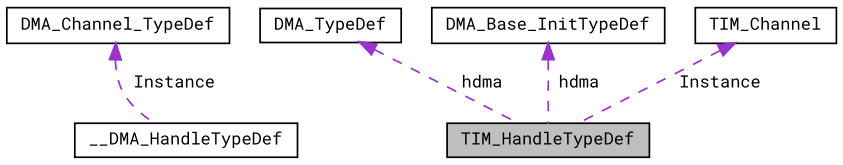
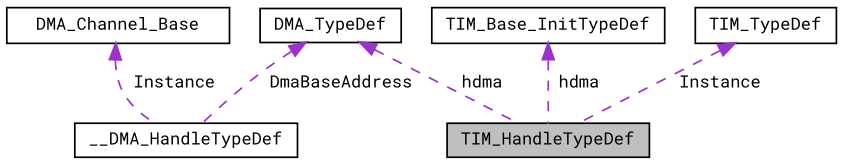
  digraph {
    fontname="Roboto Mono"
    node [color=black fillcolor=white fontname="Roboto Mono" fontsize=10 shape=record style=filled]
    edge [color=darkorchid3 dir=back fontname="Roboto Mono" fontsize=10 labelfontname=Helvetica labelfontsize=10 style=dashed]
    n1 [fillcolor=grey75 fontcolor=black height=0.2 label=TIM_HandleTypeDef width=0.4]
    n2 [height=0.2 label=__DMA_HandleTypeDef width=0.4]
    n3 [height=0.2 label=DMA_TypeDef width=0.4]
-   n4 [height=0.2 label=DMA_Channel_TypeDef width=0.4]
-   n5 [height=0.2 label=TIM_Channel width=0.4]
-   n6 [height=0.2 label=DMA_Base_InitTypeDef width=0.4]
+   n4 [height=0.2 label=DMA_Channel_Base width=0.4]
+   n5 [height=0.2 label=TIM_TypeDef width=0.4]
+   n6 [height=0.2 label=TIM_Base_InitTypeDef width=0.4]
    n3 -> n1 [label=" hdma"]
+   n3 -> n2 [label=" DmaBaseAddress"]
    n4 -> n2 [label=" Instance"]
    n5 -> n1 [label=" Instance"]
    n6 -> n1 [label=" hdma"]
  }
